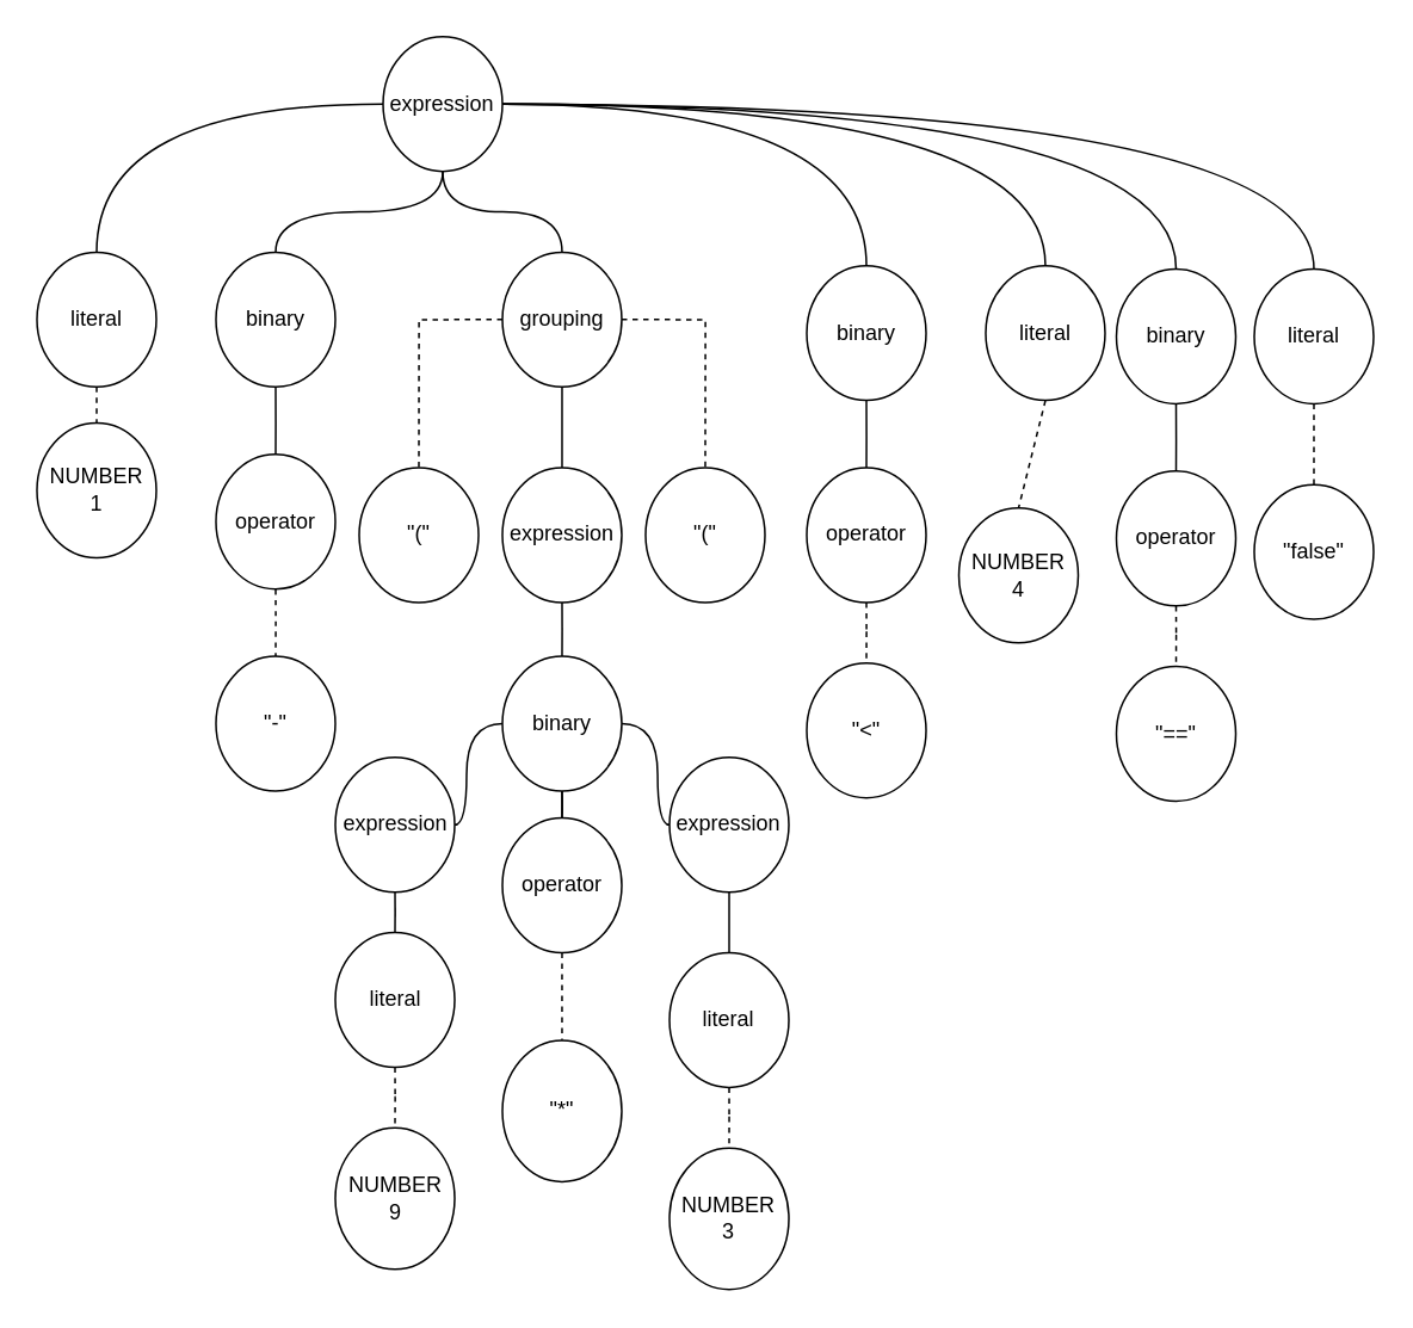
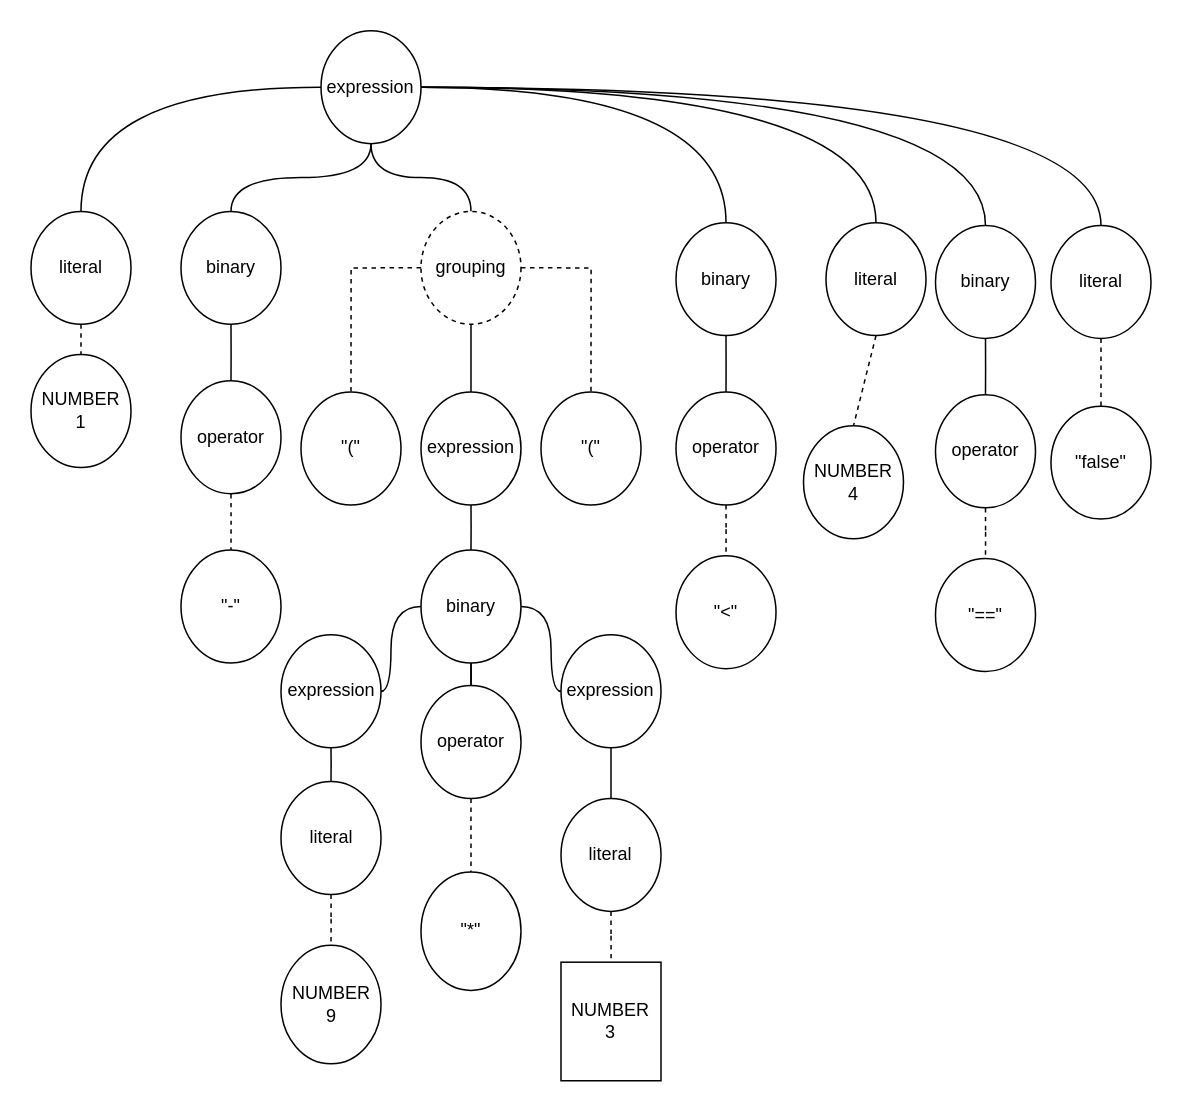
  <mxCell id="0" />
  <mxCell id="1" parent="0" />
  <mxCell id="2" style="edgeStyle=orthogonalEdgeStyle;shape=connector;rounded=0;orthogonalLoop=1;jettySize=auto;html=1;entryX=0.5;entryY=0;entryDx=0;entryDy=0;strokeColor=default;align=center;verticalAlign=middle;fontFamily=Helvetica;fontSize=11;fontColor=default;labelBackgroundColor=default;startFill=0;endArrow=none;curved=1;" edge="1" parent="1" source="6" target="18"><mxGeometry relative="1" as="geometry" /></mxCell>
  <mxCell id="3" style="edgeStyle=orthogonalEdgeStyle;shape=connector;curved=1;rounded=0;orthogonalLoop=1;jettySize=auto;html=1;entryX=0.5;entryY=0;entryDx=0;entryDy=0;strokeColor=default;align=center;verticalAlign=middle;fontFamily=Helvetica;fontSize=11;fontColor=default;labelBackgroundColor=default;startFill=0;endArrow=none;" edge="1" parent="1" source="6" target="46"><mxGeometry relative="1" as="geometry" /></mxCell>
  <mxCell id="4" style="edgeStyle=orthogonalEdgeStyle;shape=connector;curved=1;rounded=0;orthogonalLoop=1;jettySize=auto;html=1;entryX=0.5;entryY=0;entryDx=0;entryDy=0;strokeColor=default;align=center;verticalAlign=middle;fontFamily=Helvetica;fontSize=11;fontColor=default;labelBackgroundColor=default;startFill=0;endArrow=none;" edge="1" parent="1" source="6" target="56"><mxGeometry relative="1" as="geometry" /></mxCell>
  <mxCell id="5" style="edgeStyle=orthogonalEdgeStyle;shape=connector;curved=1;rounded=0;orthogonalLoop=1;jettySize=auto;html=1;entryX=0.5;entryY=0;entryDx=0;entryDy=0;strokeColor=default;align=center;verticalAlign=middle;fontFamily=Helvetica;fontSize=11;fontColor=default;labelBackgroundColor=default;startFill=0;endArrow=none;" edge="1" parent="1" source="6" target="60"><mxGeometry relative="1" as="geometry" /></mxCell>
  <mxCell id="6" value="expression" style="ellipse;whiteSpace=wrap;html=1;container=0;" vertex="1" parent="1"><mxGeometry x="213.333" y="20" width="66.667" height="75.269" as="geometry" /></mxCell>
  <mxCell id="7" value="literal" style="ellipse;whiteSpace=wrap;html=1;container=0;" vertex="1" parent="1"><mxGeometry x="20" y="140.43" width="66.667" height="75.269" as="geometry" /></mxCell>
  <mxCell id="8" value="" style="endArrow=none;html=1;rounded=0;edgeStyle=orthogonalEdgeStyle;curved=1;entryX=0;entryY=0.5;entryDx=0;entryDy=0;exitX=0.5;exitY=0;exitDx=0;exitDy=0;" edge="1" parent="1" source="7" target="6"><mxGeometry width="50" height="50" relative="1" as="geometry"><mxPoint x="153.333" y="163.011" as="sourcePoint" /><mxPoint x="186.667" y="125.376" as="targetPoint" /></mxGeometry></mxCell>
  <mxCell id="9" value="" style="endArrow=none;dashed=1;html=1;rounded=0;exitX=0.5;exitY=1;exitDx=0;exitDy=0;entryX=0.5;entryY=0;entryDx=0;entryDy=0;" edge="1" parent="1" source="7" target="10"><mxGeometry width="50" height="50" relative="1" as="geometry"><mxPoint x="193.333" y="215.699" as="sourcePoint" /><mxPoint x="53.333" y="283.441" as="targetPoint" /></mxGeometry></mxCell>
  <mxCell id="10" value="NUMBER&lt;div&gt;1&lt;/div&gt;" style="ellipse;whiteSpace=wrap;html=1;container=0;" vertex="1" parent="1"><mxGeometry x="20" y="235.86" width="66.667" height="75.269" as="geometry" /></mxCell>
  <mxCell id="11" value="" style="edgeStyle=orthogonalEdgeStyle;rounded=0;orthogonalLoop=1;jettySize=auto;html=1;strokeColor=none;" edge="1" parent="1" source="13"><mxGeometry relative="1" as="geometry"><mxPoint x="153.333" y="260.86" as="targetPoint" /></mxGeometry></mxCell>
  <mxCell id="12" value="" style="edgeStyle=orthogonalEdgeStyle;rounded=0;orthogonalLoop=1;jettySize=auto;html=1;endArrow=none;startFill=0;entryX=0.5;entryY=0;entryDx=0;entryDy=0;" edge="1" parent="1" source="13" target="16"><mxGeometry relative="1" as="geometry"><mxPoint x="153.333" y="260.86" as="targetPoint" /></mxGeometry></mxCell>
  <mxCell id="13" value="binary" style="ellipse;whiteSpace=wrap;html=1;container=0;" vertex="1" parent="1"><mxGeometry x="120" y="140.43" width="66.667" height="75.269" as="geometry" /></mxCell>
  <mxCell id="14" value="" style="endArrow=none;html=1;rounded=0;edgeStyle=orthogonalEdgeStyle;curved=1;entryX=0.5;entryY=1;entryDx=0;entryDy=0;exitX=0.5;exitY=0;exitDx=0;exitDy=0;" edge="1" parent="1" source="13" target="6"><mxGeometry width="50" height="50" relative="1" as="geometry"><mxPoint x="153.333" y="140.43" as="sourcePoint" /><mxPoint x="220" y="72.688" as="targetPoint" /></mxGeometry></mxCell>
  <mxCell id="15" value="" style="edgeStyle=orthogonalEdgeStyle;shape=connector;curved=1;rounded=0;orthogonalLoop=1;jettySize=auto;html=1;strokeColor=default;align=center;verticalAlign=middle;fontFamily=Helvetica;fontSize=11;fontColor=default;labelBackgroundColor=default;startFill=0;endArrow=none;dashed=1;" edge="1" parent="1" source="16" target="32"><mxGeometry relative="1" as="geometry" /></mxCell>
  <mxCell id="16" value="operator" style="ellipse;whiteSpace=wrap;html=1;container=0;" vertex="1" parent="1"><mxGeometry x="120" y="253.333" width="66.667" height="75.269" as="geometry" /></mxCell>
  <mxCell id="17" style="edgeStyle=orthogonalEdgeStyle;shape=connector;curved=1;rounded=0;orthogonalLoop=1;jettySize=auto;html=1;entryX=0.5;entryY=0;entryDx=0;entryDy=0;strokeColor=default;align=center;verticalAlign=middle;fontFamily=Helvetica;fontSize=11;fontColor=default;labelBackgroundColor=default;startFill=0;endArrow=none;" edge="1" parent="1" source="18" target="22"><mxGeometry relative="1" as="geometry" /></mxCell>
- <mxCell id="18" value="grouping" style="ellipse;whiteSpace=wrap;html=1;container=0;" vertex="1" parent="1"><mxGeometry x="280" y="140.43" width="66.667" height="75.269" as="geometry" /></mxCell>
+ <mxCell id="18" value="grouping" style="ellipse;whiteSpace=wrap;html=1;container=0;dashed=1;" vertex="1" parent="1"><mxGeometry x="280" y="140.43" width="66.667" height="75.269" as="geometry" /></mxCell>
  <mxCell id="19" value="" style="edgeStyle=orthogonalEdgeStyle;shape=connector;rounded=0;orthogonalLoop=1;jettySize=auto;html=1;strokeColor=default;align=center;verticalAlign=middle;fontFamily=Helvetica;fontSize=11;fontColor=default;labelBackgroundColor=default;startFill=0;endArrow=none;dashed=1;exitX=0;exitY=0.5;exitDx=0;exitDy=0;" edge="1" parent="1" target="20" source="18"><mxGeometry relative="1" as="geometry"><mxPoint x="240" y="223.226" as="sourcePoint" /></mxGeometry></mxCell>
  <mxCell id="20" value="&quot;(&quot;" style="ellipse;whiteSpace=wrap;html=1;container=0;" vertex="1" parent="1"><mxGeometry x="200" y="260.86" width="66.667" height="75.269" as="geometry" /></mxCell>
  <mxCell id="21" value="" style="edgeStyle=orthogonalEdgeStyle;shape=connector;curved=1;rounded=0;orthogonalLoop=1;jettySize=auto;html=1;strokeColor=default;align=center;verticalAlign=middle;fontFamily=Helvetica;fontSize=11;fontColor=default;labelBackgroundColor=default;startFill=0;endArrow=none;" edge="1" parent="1" source="22" target="29"><mxGeometry relative="1" as="geometry" /></mxCell>
  <mxCell id="22" value="expression" style="ellipse;whiteSpace=wrap;html=1;container=0;" vertex="1" parent="1"><mxGeometry x="280" y="260.86" width="66.667" height="75.269" as="geometry" /></mxCell>
  <mxCell id="23" value="" style="edgeStyle=orthogonalEdgeStyle;shape=connector;rounded=0;orthogonalLoop=1;jettySize=auto;html=1;strokeColor=default;align=center;verticalAlign=middle;fontFamily=Helvetica;fontSize=11;fontColor=default;labelBackgroundColor=default;startFill=0;endArrow=none;dashed=1;exitX=1;exitY=0.5;exitDx=0;exitDy=0;" edge="1" parent="1" target="24" source="18"><mxGeometry relative="1" as="geometry"><mxPoint x="406.667" y="178.065" as="sourcePoint" /></mxGeometry></mxCell>
  <mxCell id="24" value="&quot;(&quot;" style="ellipse;whiteSpace=wrap;html=1;container=0;" vertex="1" parent="1"><mxGeometry x="360" y="260.86" width="66.667" height="75.269" as="geometry" /></mxCell>
  <mxCell id="25" value="" style="edgeStyle=orthogonalEdgeStyle;shape=connector;curved=1;rounded=0;orthogonalLoop=1;jettySize=auto;html=1;strokeColor=default;align=center;verticalAlign=middle;fontFamily=Helvetica;fontSize=11;fontColor=default;labelBackgroundColor=default;startFill=0;endArrow=none;" edge="1" parent="1" source="29" target="31"><mxGeometry relative="1" as="geometry" /></mxCell>
  <mxCell id="26" value="" style="edgeStyle=orthogonalEdgeStyle;shape=connector;curved=1;rounded=0;orthogonalLoop=1;jettySize=auto;html=1;strokeColor=default;align=center;verticalAlign=middle;fontFamily=Helvetica;fontSize=11;fontColor=default;labelBackgroundColor=default;startFill=0;endArrow=none;" edge="1" parent="1" source="29" target="33"><mxGeometry relative="1" as="geometry" /></mxCell>
  <mxCell id="27" value="" style="edgeStyle=orthogonalEdgeStyle;shape=connector;curved=1;rounded=0;orthogonalLoop=1;jettySize=auto;html=1;strokeColor=default;align=center;verticalAlign=middle;fontFamily=Helvetica;fontSize=11;fontColor=default;labelBackgroundColor=default;startFill=0;endArrow=none;" edge="1" parent="1" source="29" target="33"><mxGeometry relative="1" as="geometry" /></mxCell>
  <mxCell id="28" value="" style="edgeStyle=orthogonalEdgeStyle;shape=connector;curved=1;rounded=0;orthogonalLoop=1;jettySize=auto;html=1;strokeColor=default;align=center;verticalAlign=middle;fontFamily=Helvetica;fontSize=11;fontColor=default;labelBackgroundColor=default;startFill=0;endArrow=none;" edge="1" parent="1" source="29" target="34"><mxGeometry relative="1" as="geometry" /></mxCell>
  <mxCell id="29" value="binary" style="ellipse;whiteSpace=wrap;html=1;container=0;" vertex="1" parent="1"><mxGeometry x="280" y="366.237" width="66.667" height="75.269" as="geometry" /></mxCell>
  <mxCell id="30" value="" style="edgeStyle=orthogonalEdgeStyle;shape=connector;curved=1;rounded=0;orthogonalLoop=1;jettySize=auto;html=1;strokeColor=default;align=center;verticalAlign=middle;fontFamily=Helvetica;fontSize=11;fontColor=default;labelBackgroundColor=default;startFill=0;endArrow=none;" edge="1" parent="1" source="31" target="36"><mxGeometry relative="1" as="geometry" /></mxCell>
  <mxCell id="31" value="expression" style="ellipse;whiteSpace=wrap;html=1;container=0;" vertex="1" parent="1"><mxGeometry x="186.667" y="422.688" width="66.667" height="75.269" as="geometry" /></mxCell>
  <mxCell id="32" value="&quot;-&quot;" style="ellipse;whiteSpace=wrap;html=1;container=0;" vertex="1" parent="1"><mxGeometry x="120" y="366.237" width="66.667" height="75.269" as="geometry" /></mxCell>
  <mxCell id="33" value="operator" style="ellipse;whiteSpace=wrap;html=1;container=0;" vertex="1" parent="1"><mxGeometry x="280" y="456.559" width="66.667" height="75.269" as="geometry" /></mxCell>
  <mxCell id="34" value="expression" style="ellipse;whiteSpace=wrap;html=1;container=0;" vertex="1" parent="1"><mxGeometry x="373.333" y="422.688" width="66.667" height="75.269" as="geometry" /></mxCell>
  <mxCell id="35" value="" style="edgeStyle=orthogonalEdgeStyle;shape=connector;curved=1;rounded=0;orthogonalLoop=1;jettySize=auto;html=1;strokeColor=default;align=center;verticalAlign=middle;fontFamily=Helvetica;fontSize=11;fontColor=default;labelBackgroundColor=default;startFill=0;endArrow=none;dashed=1;" edge="1" parent="1" source="36" target="37"><mxGeometry relative="1" as="geometry" /></mxCell>
  <mxCell id="36" value="literal" style="ellipse;whiteSpace=wrap;html=1;container=0;" vertex="1" parent="1"><mxGeometry x="186.667" y="520.538" width="66.667" height="75.269" as="geometry" /></mxCell>
  <mxCell id="37" value="&lt;div&gt;NUMBER&lt;/div&gt;9" style="ellipse;whiteSpace=wrap;html=1;container=0;" vertex="1" parent="1"><mxGeometry x="186.667" y="629.677" width="66.667" height="79.032" as="geometry" /></mxCell>
  <mxCell id="38" value="" style="edgeStyle=orthogonalEdgeStyle;shape=connector;curved=1;rounded=0;orthogonalLoop=1;jettySize=auto;html=1;strokeColor=default;align=center;verticalAlign=middle;fontFamily=Helvetica;fontSize=11;fontColor=default;labelBackgroundColor=default;startFill=0;endArrow=none;dashed=1;exitX=0.5;exitY=1;exitDx=0;exitDy=0;" edge="1" parent="1" target="39" source="33"><mxGeometry relative="1" as="geometry"><mxPoint x="313.333" y="546.882" as="sourcePoint" /></mxGeometry></mxCell>
  <mxCell id="39" value="&quot;*&quot;" style="ellipse;whiteSpace=wrap;html=1;container=0;" vertex="1" parent="1"><mxGeometry x="280" y="580.753" width="66.667" height="79.032" as="geometry" /></mxCell>
  <mxCell id="40" value="" style="edgeStyle=orthogonalEdgeStyle;shape=connector;curved=1;rounded=0;orthogonalLoop=1;jettySize=auto;html=1;strokeColor=default;align=center;verticalAlign=middle;fontFamily=Helvetica;fontSize=11;fontColor=default;labelBackgroundColor=default;startFill=0;endArrow=none;exitX=0.5;exitY=1;exitDx=0;exitDy=0;" edge="1" parent="1" target="42" source="34"><mxGeometry relative="1" as="geometry"><mxPoint x="406.667" y="509.247" as="sourcePoint" /></mxGeometry></mxCell>
  <mxCell id="41" value="" style="edgeStyle=orthogonalEdgeStyle;shape=connector;curved=1;rounded=0;orthogonalLoop=1;jettySize=auto;html=1;strokeColor=default;align=center;verticalAlign=middle;fontFamily=Helvetica;fontSize=11;fontColor=default;labelBackgroundColor=default;startFill=0;endArrow=none;dashed=1;" edge="1" parent="1" source="42" target="43"><mxGeometry relative="1" as="geometry" /></mxCell>
  <mxCell id="42" value="literal" style="ellipse;whiteSpace=wrap;html=1;container=0;" vertex="1" parent="1"><mxGeometry x="373.333" y="531.828" width="66.667" height="75.269" as="geometry" /></mxCell>
- <mxCell id="43" value="&lt;div&gt;NUMBER&lt;/div&gt;3" style="ellipse;whiteSpace=wrap;html=1;container=0;" vertex="1" parent="1"><mxGeometry x="373.333" y="640.968" width="66.667" height="79.032" as="geometry" /></mxCell>
+ <mxCell id="43" value="&lt;div&gt;NUMBER&lt;/div&gt;3" style="whiteSpace=wrap;html=1;container=0;rounded=0;" vertex="1" parent="1"><mxGeometry x="373.333" y="640.968" width="66.667" height="79.032" as="geometry" /></mxCell>
  <mxCell id="44" value="" style="edgeStyle=orthogonalEdgeStyle;rounded=0;orthogonalLoop=1;jettySize=auto;html=1;strokeColor=none;" edge="1" parent="1" source="46"><mxGeometry relative="1" as="geometry"><mxPoint x="483.337" y="268.387" as="targetPoint" /></mxGeometry></mxCell>
  <mxCell id="45" value="" style="edgeStyle=orthogonalEdgeStyle;rounded=0;orthogonalLoop=1;jettySize=auto;html=1;endArrow=none;startFill=0;entryX=0.5;entryY=0;entryDx=0;entryDy=0;" edge="1" parent="1" source="46" target="48"><mxGeometry relative="1" as="geometry"><mxPoint x="483.337" y="268.387" as="targetPoint" /></mxGeometry></mxCell>
  <mxCell id="46" value="binary" style="ellipse;whiteSpace=wrap;html=1;container=0;" vertex="1" parent="1"><mxGeometry x="450.003" y="147.957" width="66.667" height="75.269" as="geometry" /></mxCell>
  <mxCell id="47" value="" style="edgeStyle=orthogonalEdgeStyle;shape=connector;curved=1;rounded=0;orthogonalLoop=1;jettySize=auto;html=1;strokeColor=default;align=center;verticalAlign=middle;fontFamily=Helvetica;fontSize=11;fontColor=default;labelBackgroundColor=default;startFill=0;endArrow=none;dashed=1;" edge="1" parent="1" source="48" target="49"><mxGeometry relative="1" as="geometry" /></mxCell>
  <mxCell id="48" value="operator" style="ellipse;whiteSpace=wrap;html=1;container=0;" vertex="1" parent="1"><mxGeometry x="450.003" y="260.86" width="66.667" height="75.269" as="geometry" /></mxCell>
  <mxCell id="49" value="&quot;&amp;lt;&quot;" style="ellipse;whiteSpace=wrap;html=1;container=0;" vertex="1" parent="1"><mxGeometry x="450.003" y="370.003" width="66.667" height="75.269" as="geometry" /></mxCell>
  <mxCell id="50" style="edgeStyle=orthogonalEdgeStyle;shape=connector;curved=1;rounded=0;orthogonalLoop=1;jettySize=auto;html=1;entryX=1;entryY=0.5;entryDx=0;entryDy=0;strokeColor=default;align=center;verticalAlign=middle;fontFamily=Helvetica;fontSize=11;fontColor=default;labelBackgroundColor=default;startFill=0;endArrow=none;" edge="1" parent="1" source="51" target="6"><mxGeometry relative="1" as="geometry"><Array as="points"><mxPoint x="583" y="58" /></Array></mxGeometry></mxCell>
  <mxCell id="51" value="literal" style="ellipse;whiteSpace=wrap;html=1;container=0;" vertex="1" parent="1"><mxGeometry x="550" y="147.96" width="66.667" height="75.269" as="geometry" /></mxCell>
  <mxCell id="52" value="" style="endArrow=none;dashed=1;html=1;rounded=0;exitX=0.5;exitY=1;exitDx=0;exitDy=0;entryX=0.5;entryY=0;entryDx=0;entryDy=0;" edge="1" parent="1" source="51" target="53"><mxGeometry width="50" height="50" relative="1" as="geometry"><mxPoint x="723.333" y="223.229" as="sourcePoint" /><mxPoint x="583.333" y="290.971" as="targetPoint" /></mxGeometry></mxCell>
  <mxCell id="53" value="NUMBER&lt;div&gt;4&lt;/div&gt;" style="ellipse;whiteSpace=wrap;html=1;container=0;" vertex="1" parent="1"><mxGeometry x="535" y="283.39" width="66.667" height="75.269" as="geometry" /></mxCell>
  <mxCell id="54" value="" style="edgeStyle=orthogonalEdgeStyle;rounded=0;orthogonalLoop=1;jettySize=auto;html=1;strokeColor=none;" edge="1" parent="1" source="56"><mxGeometry relative="1" as="geometry"><mxPoint x="656.333" y="270.27" as="targetPoint" /></mxGeometry></mxCell>
  <mxCell id="55" value="" style="edgeStyle=orthogonalEdgeStyle;rounded=0;orthogonalLoop=1;jettySize=auto;html=1;endArrow=none;startFill=0;entryX=0.5;entryY=0;entryDx=0;entryDy=0;" edge="1" parent="1" source="56" target="58"><mxGeometry relative="1" as="geometry"><mxPoint x="656.333" y="270.27" as="targetPoint" /></mxGeometry></mxCell>
  <mxCell id="56" value="binary" style="ellipse;whiteSpace=wrap;html=1;container=0;" vertex="1" parent="1"><mxGeometry x="623" y="149.84" width="66.667" height="75.269" as="geometry" /></mxCell>
  <mxCell id="57" value="" style="edgeStyle=orthogonalEdgeStyle;shape=connector;curved=1;rounded=0;orthogonalLoop=1;jettySize=auto;html=1;strokeColor=default;align=center;verticalAlign=middle;fontFamily=Helvetica;fontSize=11;fontColor=default;labelBackgroundColor=default;startFill=0;endArrow=none;dashed=1;" edge="1" parent="1" source="58" target="59"><mxGeometry relative="1" as="geometry" /></mxCell>
  <mxCell id="58" value="operator" style="ellipse;whiteSpace=wrap;html=1;container=0;" vertex="1" parent="1"><mxGeometry x="623" y="262.743" width="66.667" height="75.269" as="geometry" /></mxCell>
  <mxCell id="59" value="&quot;==&quot;" style="ellipse;whiteSpace=wrap;html=1;container=0;" vertex="1" parent="1"><mxGeometry x="623" y="371.886" width="66.667" height="75.269" as="geometry" /></mxCell>
  <mxCell id="60" value="literal" style="ellipse;whiteSpace=wrap;html=1;container=0;" vertex="1" parent="1"><mxGeometry x="700" y="149.84" width="66.667" height="75.269" as="geometry" /></mxCell>
  <mxCell id="61" value="" style="endArrow=none;dashed=1;html=1;rounded=0;exitX=0.5;exitY=1;exitDx=0;exitDy=0;entryX=0.5;entryY=0;entryDx=0;entryDy=0;" edge="1" parent="1" source="60" target="62"><mxGeometry width="50" height="50" relative="1" as="geometry"><mxPoint x="873.333" y="225.109" as="sourcePoint" /><mxPoint x="733.333" y="292.851" as="targetPoint" /></mxGeometry></mxCell>
  <mxCell id="62" value="&quot;false&quot;" style="ellipse;whiteSpace=wrap;html=1;container=0;" vertex="1" parent="1"><mxGeometry x="700" y="270.27" width="66.667" height="75.269" as="geometry" /></mxCell>
